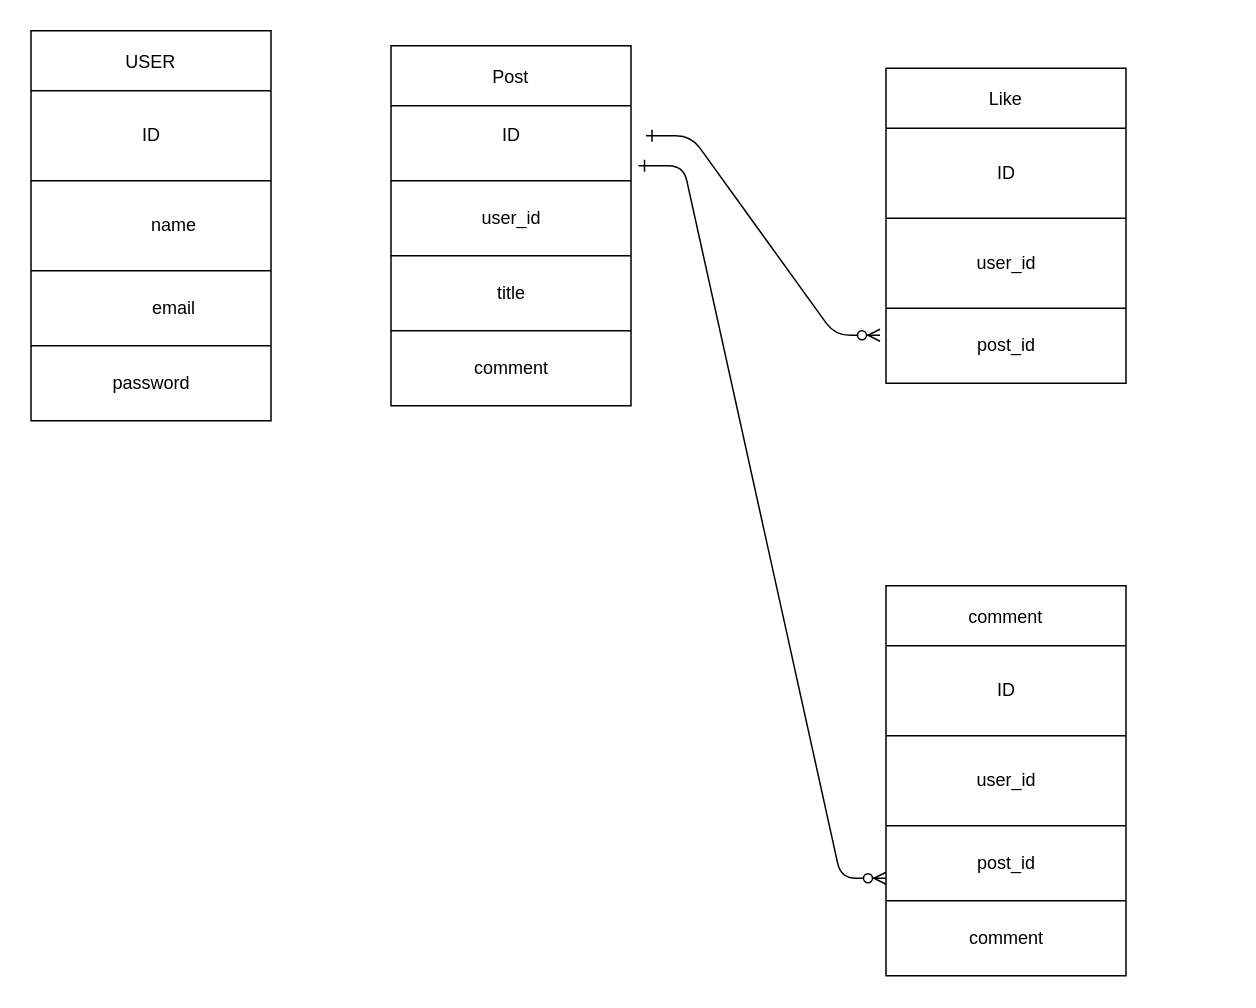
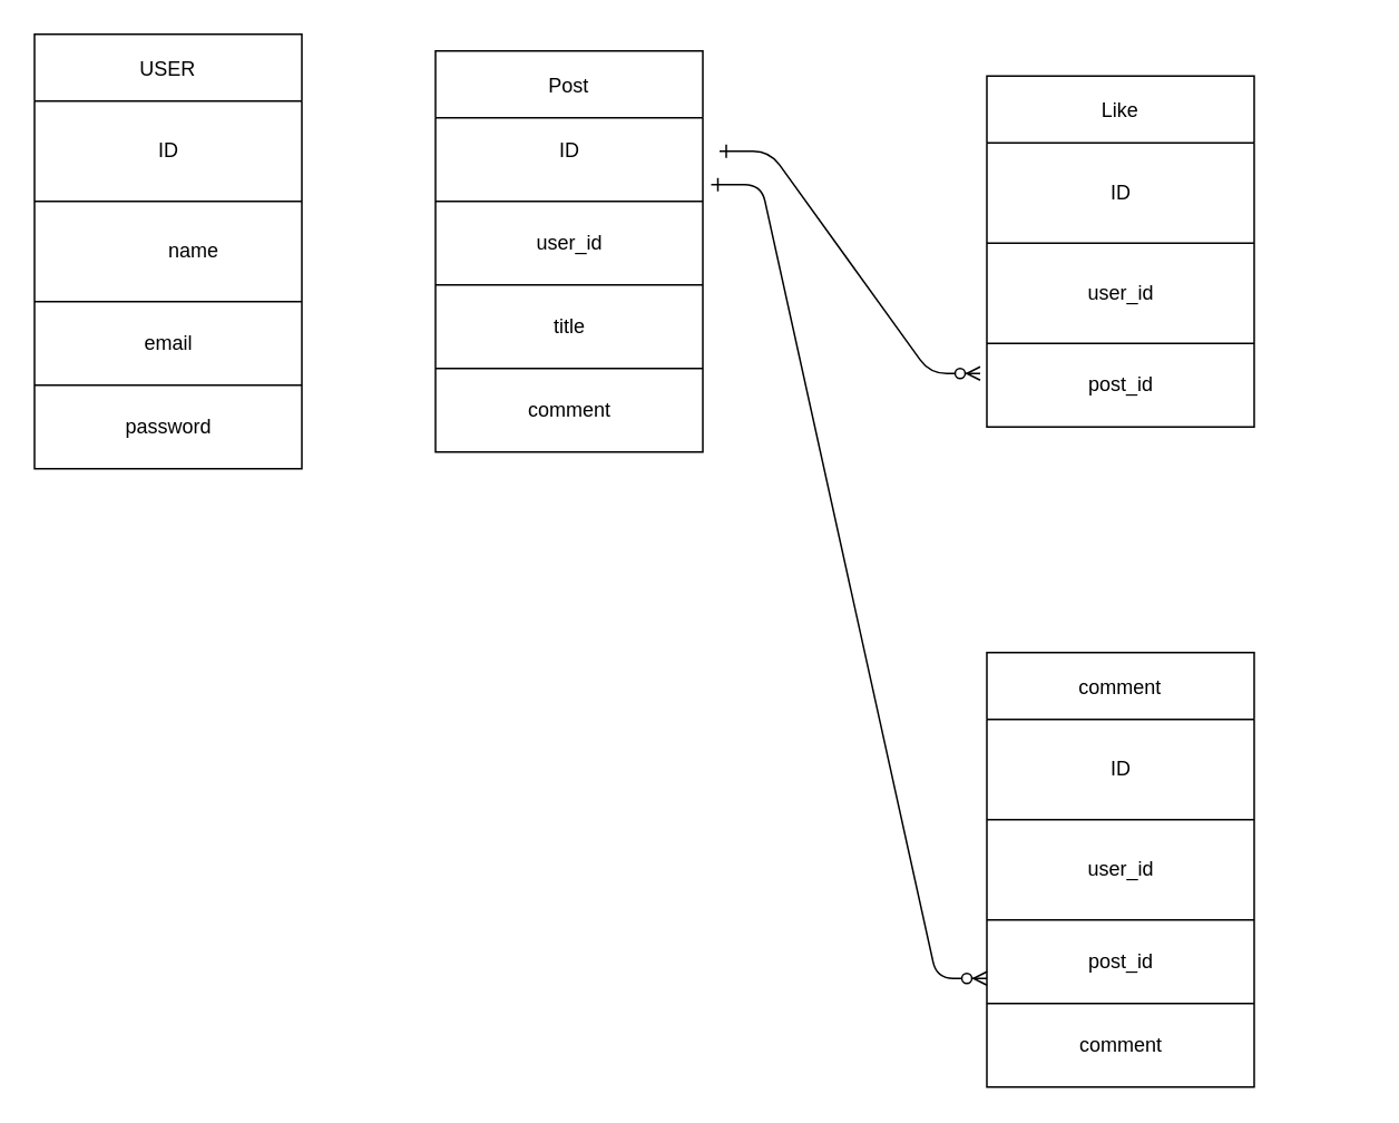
  <mxCell id="0" />
  <mxCell id="1" parent="0" />
  <mxCell id="2" value="USER" style="shape=table;childLayout=tableLayout;startSize=40;collapsible=0;recursiveResize=0;expand=0;" vertex="1" parent="1"><mxGeometry x="20" y="20" width="160" height="260" as="geometry" /></mxCell>
  <mxCell id="3" value="" style="shape=tableRow;horizontal=0;swimlaneHead=0;swimlaneBody=0;top=0;left=0;strokeColor=inherit;bottom=0;right=0;dropTarget=0;fontStyle=0;fillColor=none;points=[[0,0.5],[1,0.5]];portConstraint=eastwest;startSize=0;collapsible=0;recursiveResize=0;expand=0;" vertex="1" parent="2"><mxGeometry y="40" width="160" height="60" as="geometry" /></mxCell>
  <mxCell id="4" value="" style="swimlane;swimlaneHead=0;swimlaneBody=0;fontStyle=0;strokeColor=inherit;connectable=0;fillColor=none;startSize=0;collapsible=0;recursiveResize=0;expand=0;" vertex="1" parent="3"><mxGeometry width="160" height="60" as="geometry"><mxRectangle width="160" height="60" as="alternateBounds" /></mxGeometry></mxCell>
  <mxCell id="5" value="ID" style="text;html=1;align=center;verticalAlign=middle;resizable=0;points=[];autosize=1;strokeColor=none;fillColor=none;" vertex="1" parent="4"><mxGeometry x="60" y="15" width="40" height="30" as="geometry" /></mxCell>
  <mxCell id="6" value="" style="shape=tableRow;horizontal=0;swimlaneHead=0;swimlaneBody=0;top=0;left=0;strokeColor=inherit;bottom=0;right=0;dropTarget=0;fontStyle=0;fillColor=none;points=[[0,0.5],[1,0.5]];portConstraint=eastwest;startSize=0;collapsible=0;recursiveResize=0;expand=0;" vertex="1" parent="2"><mxGeometry y="100" width="160" height="60" as="geometry" /></mxCell>
  <mxCell id="7" value="" style="swimlane;swimlaneHead=0;swimlaneBody=0;fontStyle=0;connectable=0;strokeColor=inherit;fillColor=none;startSize=0;collapsible=0;recursiveResize=0;expand=0;" vertex="1" parent="6"><mxGeometry width="160" height="60" as="geometry"><mxRectangle width="160" height="60" as="alternateBounds" /></mxGeometry></mxCell>
  <mxCell id="8" value="name" style="text;html=1;align=center;verticalAlign=middle;resizable=0;points=[];autosize=1;strokeColor=none;fillColor=none;" vertex="1" parent="7"><mxGeometry x="70" y="15" width="50" height="30" as="geometry" /></mxCell>
  <mxCell id="9" value="" style="shape=tableRow;horizontal=0;swimlaneHead=0;swimlaneBody=0;top=0;left=0;strokeColor=inherit;bottom=0;right=0;dropTarget=0;fontStyle=0;fillColor=none;points=[[0,0.5],[1,0.5]];portConstraint=eastwest;startSize=0;collapsible=0;recursiveResize=0;expand=0;" vertex="1" parent="2"><mxGeometry y="160" width="160" height="50" as="geometry" /></mxCell>
  <mxCell id="10" value="" style="swimlane;swimlaneHead=0;swimlaneBody=0;fontStyle=0;connectable=0;strokeColor=inherit;fillColor=none;startSize=0;collapsible=0;recursiveResize=0;expand=0;" vertex="1" parent="9"><mxGeometry width="160" height="50" as="geometry"><mxRectangle width="160" height="50" as="alternateBounds" /></mxGeometry></mxCell>
- <mxCell id="11" value="email" style="text;html=1;align=center;verticalAlign=middle;resizable=0;points=[];autosize=1;strokeColor=none;fillColor=none;" vertex="1" parent="10"><mxGeometry x="70" y="10" width="50" height="30" as="geometry" /></mxCell>
+ <mxCell id="11" value="email" style="text;html=1;align=center;verticalAlign=middle;resizable=0;points=[];autosize=1;strokeColor=none;fillColor=none;" vertex="1" parent="10"><mxGeometry x="55" y="10" width="50" height="30" as="geometry" /></mxCell>
  <mxCell id="12" value="" style="shape=tableRow;horizontal=0;swimlaneHead=0;swimlaneBody=0;top=0;left=0;strokeColor=inherit;bottom=0;right=0;dropTarget=0;fontStyle=0;fillColor=none;points=[[0,0.5],[1,0.5]];portConstraint=eastwest;startSize=0;collapsible=0;recursiveResize=0;expand=0;" vertex="1" parent="2"><mxGeometry y="210" width="160" height="50" as="geometry" /></mxCell>
  <mxCell id="13" value="" style="swimlane;swimlaneHead=0;swimlaneBody=0;fontStyle=0;connectable=0;strokeColor=inherit;fillColor=none;startSize=0;collapsible=0;recursiveResize=0;expand=0;" vertex="1" parent="12"><mxGeometry width="160" height="50" as="geometry"><mxRectangle width="160" height="50" as="alternateBounds" /></mxGeometry></mxCell>
  <mxCell id="14" value="password" style="text;html=1;align=center;verticalAlign=middle;resizable=0;points=[];autosize=1;strokeColor=none;fillColor=none;" vertex="1" parent="13"><mxGeometry x="45" y="10" width="70" height="30" as="geometry" /></mxCell>
  <mxCell id="15" value="Post" style="shape=table;childLayout=tableLayout;startSize=40;collapsible=0;recursiveResize=0;expand=0;" vertex="1" parent="1"><mxGeometry x="260" y="30" width="160" height="240" as="geometry" /></mxCell>
  <mxCell id="16" value="" style="shape=tableRow;horizontal=0;swimlaneHead=0;swimlaneBody=0;top=0;left=0;strokeColor=inherit;bottom=0;right=0;dropTarget=0;fontStyle=0;fillColor=none;points=[[0,0.5],[1,0.5]];portConstraint=eastwest;startSize=0;collapsible=0;recursiveResize=0;expand=0;" vertex="1" parent="15"><mxGeometry y="40" width="160" height="50" as="geometry" /></mxCell>
  <mxCell id="17" value="" style="swimlane;swimlaneHead=0;swimlaneBody=0;fontStyle=0;strokeColor=inherit;connectable=0;fillColor=none;startSize=0;collapsible=0;recursiveResize=0;expand=0;" vertex="1" parent="16"><mxGeometry width="160" height="50" as="geometry"><mxRectangle width="160" height="50" as="alternateBounds" /></mxGeometry></mxCell>
  <mxCell id="18" value="ID" style="text;html=1;align=center;verticalAlign=middle;resizable=0;points=[];autosize=1;strokeColor=none;fillColor=none;" vertex="1" parent="17"><mxGeometry x="60" y="5" width="40" height="30" as="geometry" /></mxCell>
  <mxCell id="19" value="" style="shape=tableRow;horizontal=0;swimlaneHead=0;swimlaneBody=0;top=0;left=0;strokeColor=inherit;bottom=0;right=0;dropTarget=0;fontStyle=0;fillColor=none;points=[[0,0.5],[1,0.5]];portConstraint=eastwest;startSize=0;collapsible=0;recursiveResize=0;expand=0;" vertex="1" parent="15"><mxGeometry y="90" width="160" height="50" as="geometry" /></mxCell>
  <mxCell id="20" value="" style="swimlane;swimlaneHead=0;swimlaneBody=0;fontStyle=0;connectable=0;strokeColor=inherit;fillColor=none;startSize=0;collapsible=0;recursiveResize=0;expand=0;" vertex="1" parent="19"><mxGeometry width="160" height="50" as="geometry"><mxRectangle width="160" height="50" as="alternateBounds" /></mxGeometry></mxCell>
  <mxCell id="21" value="user_id" style="text;html=1;align=center;verticalAlign=middle;resizable=0;points=[];autosize=1;strokeColor=none;fillColor=none;" vertex="1" parent="20"><mxGeometry x="50" y="10" width="60" height="30" as="geometry" /></mxCell>
  <mxCell id="22" value="" style="shape=tableRow;horizontal=0;swimlaneHead=0;swimlaneBody=0;top=0;left=0;strokeColor=inherit;bottom=0;right=0;dropTarget=0;fontStyle=0;fillColor=none;points=[[0,0.5],[1,0.5]];portConstraint=eastwest;startSize=0;collapsible=0;recursiveResize=0;expand=0;" vertex="1" parent="15"><mxGeometry y="140" width="160" height="50" as="geometry" /></mxCell>
  <mxCell id="23" value="" style="swimlane;swimlaneHead=0;swimlaneBody=0;fontStyle=0;connectable=0;strokeColor=inherit;fillColor=none;startSize=0;collapsible=0;recursiveResize=0;expand=0;" vertex="1" parent="22"><mxGeometry width="160" height="50" as="geometry"><mxRectangle width="160" height="50" as="alternateBounds" /></mxGeometry></mxCell>
  <mxCell id="24" value="title" style="text;html=1;align=center;verticalAlign=middle;resizable=0;points=[];autosize=1;strokeColor=none;fillColor=none;" vertex="1" parent="23"><mxGeometry x="60" y="10" width="40" height="30" as="geometry" /></mxCell>
  <mxCell id="25" value="" style="shape=tableRow;horizontal=0;swimlaneHead=0;swimlaneBody=0;top=0;left=0;strokeColor=inherit;bottom=0;right=0;dropTarget=0;fontStyle=0;fillColor=none;points=[[0,0.5],[1,0.5]];portConstraint=eastwest;startSize=0;collapsible=0;recursiveResize=0;expand=0;" vertex="1" parent="15"><mxGeometry y="190" width="160" height="50" as="geometry" /></mxCell>
  <mxCell id="26" value="" style="swimlane;swimlaneHead=0;swimlaneBody=0;fontStyle=0;connectable=0;strokeColor=inherit;fillColor=none;startSize=0;collapsible=0;recursiveResize=0;expand=0;" vertex="1" parent="25"><mxGeometry width="160" height="50" as="geometry"><mxRectangle width="160" height="50" as="alternateBounds" /></mxGeometry></mxCell>
  <mxCell id="27" value="comment" style="text;html=1;align=center;verticalAlign=middle;resizable=0;points=[];autosize=1;strokeColor=none;fillColor=none;" vertex="1" parent="26"><mxGeometry x="45" y="10" width="70" height="30" as="geometry" /></mxCell>
  <mxCell id="28" value="comment" style="shape=table;childLayout=tableLayout;startSize=40;collapsible=0;recursiveResize=0;expand=0;" vertex="1" parent="1"><mxGeometry x="590" y="390" width="160" height="260" as="geometry" /></mxCell>
  <mxCell id="29" value="" style="shape=tableRow;horizontal=0;swimlaneHead=0;swimlaneBody=0;top=0;left=0;strokeColor=inherit;bottom=0;right=0;dropTarget=0;fontStyle=0;fillColor=none;points=[[0,0.5],[1,0.5]];portConstraint=eastwest;startSize=0;collapsible=0;recursiveResize=0;expand=0;" vertex="1" parent="28"><mxGeometry y="40" width="160" height="60" as="geometry" /></mxCell>
  <mxCell id="30" value="" style="swimlane;swimlaneHead=0;swimlaneBody=0;fontStyle=0;strokeColor=inherit;connectable=0;fillColor=none;startSize=0;collapsible=0;recursiveResize=0;expand=0;" vertex="1" parent="29"><mxGeometry width="160" height="60" as="geometry"><mxRectangle width="160" height="60" as="alternateBounds" /></mxGeometry></mxCell>
  <mxCell id="31" value="ID" style="text;html=1;align=center;verticalAlign=middle;resizable=0;points=[];autosize=1;strokeColor=none;fillColor=none;" vertex="1" parent="30"><mxGeometry x="60" y="15" width="40" height="30" as="geometry" /></mxCell>
  <mxCell id="32" value="" style="shape=tableRow;horizontal=0;swimlaneHead=0;swimlaneBody=0;top=0;left=0;strokeColor=inherit;bottom=0;right=0;dropTarget=0;fontStyle=0;fillColor=none;points=[[0,0.5],[1,0.5]];portConstraint=eastwest;startSize=0;collapsible=0;recursiveResize=0;expand=0;" vertex="1" parent="28"><mxGeometry y="100" width="160" height="60" as="geometry" /></mxCell>
  <mxCell id="33" value="" style="swimlane;swimlaneHead=0;swimlaneBody=0;fontStyle=0;connectable=0;strokeColor=inherit;fillColor=none;startSize=0;collapsible=0;recursiveResize=0;expand=0;" vertex="1" parent="32"><mxGeometry width="160" height="60" as="geometry"><mxRectangle width="160" height="60" as="alternateBounds" /></mxGeometry></mxCell>
  <mxCell id="34" value="user_id" style="text;html=1;align=center;verticalAlign=middle;resizable=0;points=[];autosize=1;strokeColor=none;fillColor=none;" vertex="1" parent="33"><mxGeometry x="50" y="15" width="60" height="30" as="geometry" /></mxCell>
  <mxCell id="35" value="" style="shape=tableRow;horizontal=0;swimlaneHead=0;swimlaneBody=0;top=0;left=0;strokeColor=inherit;bottom=0;right=0;dropTarget=0;fontStyle=0;fillColor=none;points=[[0,0.5],[1,0.5]];portConstraint=eastwest;startSize=0;collapsible=0;recursiveResize=0;expand=0;" vertex="1" parent="28"><mxGeometry y="160" width="160" height="50" as="geometry" /></mxCell>
  <mxCell id="36" value="" style="swimlane;swimlaneHead=0;swimlaneBody=0;fontStyle=0;connectable=0;strokeColor=inherit;fillColor=none;startSize=0;collapsible=0;recursiveResize=0;expand=0;" vertex="1" parent="35"><mxGeometry width="160" height="50" as="geometry"><mxRectangle width="160" height="50" as="alternateBounds" /></mxGeometry></mxCell>
  <mxCell id="37" value="post_id" style="text;html=1;align=center;verticalAlign=middle;resizable=0;points=[];autosize=1;strokeColor=none;fillColor=none;" vertex="1" parent="36"><mxGeometry x="50" y="10" width="60" height="30" as="geometry" /></mxCell>
  <mxCell id="38" value="" style="shape=tableRow;horizontal=0;swimlaneHead=0;swimlaneBody=0;top=0;left=0;strokeColor=inherit;bottom=0;right=0;dropTarget=0;fontStyle=0;fillColor=none;points=[[0,0.5],[1,0.5]];portConstraint=eastwest;startSize=0;collapsible=0;recursiveResize=0;expand=0;" vertex="1" parent="28"><mxGeometry y="210" width="160" height="50" as="geometry" /></mxCell>
  <mxCell id="39" value="" style="swimlane;swimlaneHead=0;swimlaneBody=0;fontStyle=0;connectable=0;strokeColor=inherit;fillColor=none;startSize=0;collapsible=0;recursiveResize=0;expand=0;" vertex="1" parent="38"><mxGeometry width="160" height="50" as="geometry"><mxRectangle width="160" height="50" as="alternateBounds" /></mxGeometry></mxCell>
  <mxCell id="40" value="comment" style="text;html=1;align=center;verticalAlign=middle;resizable=0;points=[];autosize=1;strokeColor=none;fillColor=none;" vertex="1" parent="39"><mxGeometry x="45" y="10" width="70" height="30" as="geometry" /></mxCell>
  <mxCell id="41" value="Like" style="shape=table;childLayout=tableLayout;startSize=40;collapsible=0;recursiveResize=0;expand=0;" vertex="1" parent="1"><mxGeometry x="590" y="45" width="160" height="210" as="geometry" /></mxCell>
  <mxCell id="42" value="" style="shape=tableRow;horizontal=0;swimlaneHead=0;swimlaneBody=0;top=0;left=0;strokeColor=inherit;bottom=0;right=0;dropTarget=0;fontStyle=0;fillColor=none;points=[[0,0.5],[1,0.5]];portConstraint=eastwest;startSize=0;collapsible=0;recursiveResize=0;expand=0;" vertex="1" parent="41"><mxGeometry y="40" width="160" height="60" as="geometry" /></mxCell>
  <mxCell id="43" value="" style="swimlane;swimlaneHead=0;swimlaneBody=0;fontStyle=0;strokeColor=inherit;connectable=0;fillColor=none;startSize=0;collapsible=0;recursiveResize=0;expand=0;" vertex="1" parent="42"><mxGeometry width="160" height="60" as="geometry"><mxRectangle width="160" height="60" as="alternateBounds" /></mxGeometry></mxCell>
  <mxCell id="44" value="ID" style="text;html=1;align=center;verticalAlign=middle;resizable=0;points=[];autosize=1;strokeColor=none;fillColor=none;" vertex="1" parent="43"><mxGeometry x="60" y="15" width="40" height="30" as="geometry" /></mxCell>
  <mxCell id="45" value="" style="shape=tableRow;horizontal=0;swimlaneHead=0;swimlaneBody=0;top=0;left=0;strokeColor=inherit;bottom=0;right=0;dropTarget=0;fontStyle=0;fillColor=none;points=[[0,0.5],[1,0.5]];portConstraint=eastwest;startSize=0;collapsible=0;recursiveResize=0;expand=0;" vertex="1" parent="41"><mxGeometry y="100" width="160" height="60" as="geometry" /></mxCell>
  <mxCell id="46" value="" style="swimlane;swimlaneHead=0;swimlaneBody=0;fontStyle=0;connectable=0;strokeColor=inherit;fillColor=none;startSize=0;collapsible=0;recursiveResize=0;expand=0;" vertex="1" parent="45"><mxGeometry width="160" height="60" as="geometry"><mxRectangle width="160" height="60" as="alternateBounds" /></mxGeometry></mxCell>
  <mxCell id="47" value="user_id" style="text;html=1;align=center;verticalAlign=middle;resizable=0;points=[];autosize=1;strokeColor=none;fillColor=none;" vertex="1" parent="46"><mxGeometry x="50" y="15" width="60" height="30" as="geometry" /></mxCell>
  <mxCell id="48" value="" style="shape=tableRow;horizontal=0;swimlaneHead=0;swimlaneBody=0;top=0;left=0;strokeColor=inherit;bottom=0;right=0;dropTarget=0;fontStyle=0;fillColor=none;points=[[0,0.5],[1,0.5]];portConstraint=eastwest;startSize=0;collapsible=0;recursiveResize=0;expand=0;" vertex="1" parent="41"><mxGeometry y="160" width="160" height="50" as="geometry" /></mxCell>
  <mxCell id="49" value="" style="swimlane;swimlaneHead=0;swimlaneBody=0;fontStyle=0;connectable=0;strokeColor=inherit;fillColor=none;startSize=0;collapsible=0;recursiveResize=0;expand=0;" vertex="1" parent="48"><mxGeometry width="160" height="50" as="geometry"><mxRectangle width="160" height="50" as="alternateBounds" /></mxGeometry></mxCell>
  <mxCell id="50" value="post_id" style="text;html=1;align=center;verticalAlign=middle;resizable=0;points=[];autosize=1;strokeColor=none;fillColor=none;" vertex="1" parent="49"><mxGeometry x="50" y="10" width="60" height="30" as="geometry" /></mxCell>
  <mxCell id="51" value="" style="edgeStyle=entityRelationEdgeStyle;endArrow=ERzeroToMany;startArrow=ERone;endFill=1;startFill=0;exitX=1;exitY=0.25;exitDx=0;exitDy=0;entryX=0;entryY=0.75;entryDx=0;entryDy=0;" edge="1" parent="1" target="28"><mxGeometry width="100" height="100" relative="1" as="geometry"><mxPoint x="425" y="110" as="sourcePoint" /><mxPoint x="150" y="590" as="targetPoint" /><Array as="points"><mxPoint x="645" y="155" /></Array></mxGeometry></mxCell>
  <mxCell id="52" value="" style="edgeStyle=entityRelationEdgeStyle;endArrow=ERzeroToMany;startArrow=ERone;endFill=1;startFill=0;entryX=-0.025;entryY=0.36;entryDx=0;entryDy=0;entryPerimeter=0;" edge="1" parent="1" target="48"><mxGeometry width="100" height="100" relative="1" as="geometry"><mxPoint x="430" y="90" as="sourcePoint" /><mxPoint x="660" y="570" as="targetPoint" /><Array as="points"><mxPoint x="815" y="115" /></Array></mxGeometry></mxCell>
